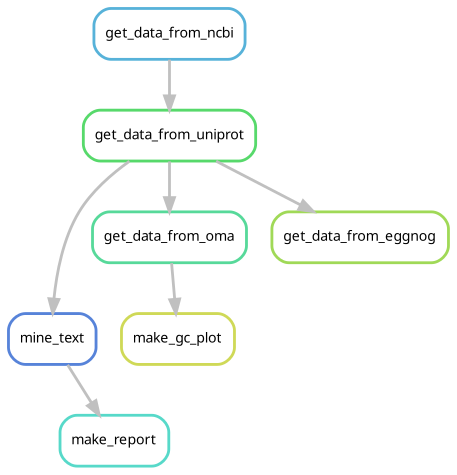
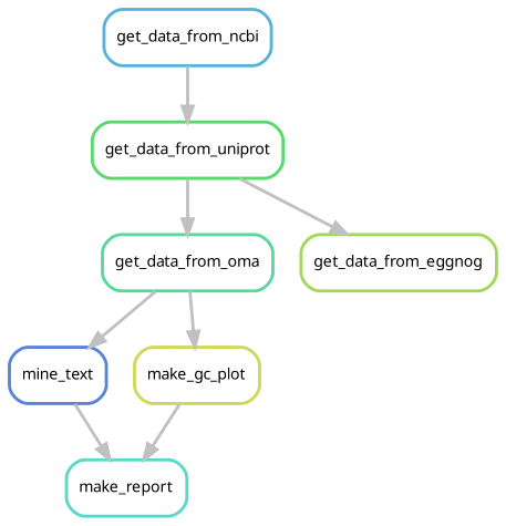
  digraph {
    bgcolor=white
    node [fontname=sans fontsize=10 penwidth=2 shape=box style=rounded]
    edge [color=grey penwidth=2]
    n1 [color="0.48 0.6 0.85" label=make_report]
    n2 [color="0.61 0.6 0.85" label=mine_text]
    n3 [color="0.42 0.6 0.85" label=get_data_from_oma]
    n4 [color="0.18 0.6 0.85" label=make_gc_plot]
    n5 [color="0.24 0.6 0.85" label=get_data_from_eggnog]
    n6 [color="0.36 0.6 0.85" label=get_data_from_uniprot]
    n7 [color="0.55 0.6 0.85" label=get_data_from_ncbi]
    n2 -> n1
-   n6 -> n2
+   n3 -> n2
    n3 -> n4
+   n4 -> n1
    n6 -> n3
    n6 -> n5
    n7 -> n6
  }
